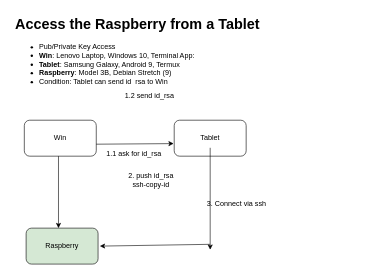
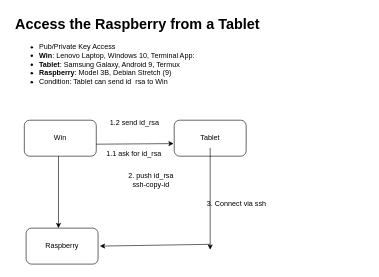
  <mxCell id="0" />
  <mxCell id="1" parent="0" />
  <mxCell id="2" value="Win" style="rounded=1;whiteSpace=wrap;html=1;" vertex="1" parent="1"><mxGeometry x="40" y="200" width="120" height="60" as="geometry" /></mxCell>
  <mxCell id="3" value="Tablet" style="rounded=1;whiteSpace=wrap;html=1;" vertex="1" parent="1"><mxGeometry x="290" y="200" width="120" height="60" as="geometry" /></mxCell>
- <mxCell id="4" value="Raspberry" style="rounded=1;whiteSpace=wrap;html=1;fillColor=#d5e8d4;" vertex="1" parent="1"><mxGeometry x="43" y="380" width="120" height="60" as="geometry" /></mxCell>
+ <mxCell id="4" value="Raspberry" style="rounded=1;whiteSpace=wrap;html=1;" vertex="1" parent="1"><mxGeometry x="43" y="380" width="120" height="60" as="geometry" /></mxCell>
  <mxCell id="5" value="" style="endArrow=classic;html=1;entryX=-0.008;entryY=0.65;entryDx=0;entryDy=0;entryPerimeter=0;" edge="1" parent="1" target="3"><mxGeometry width="50" height="50" relative="1" as="geometry"><mxPoint x="160" y="240" as="sourcePoint" /><mxPoint x="210" y="190" as="targetPoint" /></mxGeometry></mxCell>
  <mxCell id="6" value="1.1 ask for id_rsa" style="text;html=1;strokeColor=none;fillColor=none;align=center;verticalAlign=middle;whiteSpace=wrap;rounded=0;" vertex="1" parent="1"><mxGeometry x="163" y="246" width="120" height="20" as="geometry" /></mxCell>
  <mxCell id="7" value="" style="endArrow=classic;html=1;entryX=0.5;entryY=0;entryDx=0;entryDy=0;" edge="1" parent="1"><mxGeometry width="50" height="50" relative="1" as="geometry"><mxPoint x="97" y="260" as="sourcePoint" /><mxPoint x="97" y="380" as="targetPoint" /></mxGeometry></mxCell>
  <mxCell id="8" value="2. push id_rsa&lt;br&gt;ssh-copy-id" style="text;html=1;strokeColor=none;fillColor=none;align=center;verticalAlign=middle;whiteSpace=wrap;rounded=0;" vertex="1" parent="1"><mxGeometry x="202" y="275" width="99" height="50" as="geometry" /></mxCell>
  <mxCell id="9" value="&lt;h1&gt;&lt;span&gt;Access the Raspberry from a Tablet&amp;nbsp;&lt;/span&gt;&lt;/h1&gt;&lt;p&gt;&lt;/p&gt;&lt;ul&gt;&lt;li&gt;&lt;span style=&quot;font-size: 12px ; font-weight: normal&quot;&gt;Pub/Private Key Access&lt;/span&gt;&lt;/li&gt;&lt;li&gt;&lt;span style=&quot;font-size: 12px&quot;&gt;&lt;b&gt;Win&lt;/b&gt;&lt;/span&gt;&lt;span style=&quot;font-size: 12px ; font-weight: normal&quot;&gt;: Lenovo Laptop, Windows 10, Terminal App:&amp;nbsp;&lt;/span&gt;&lt;/li&gt;&lt;li&gt;&lt;span style=&quot;font-size: 12px&quot;&gt;&lt;b&gt;Tablet&lt;/b&gt;&lt;/span&gt;&lt;span style=&quot;font-size: 12px ; font-weight: normal&quot;&gt;: Samsung Galaxy, Android 9, Termux&lt;/span&gt;&lt;/li&gt;&lt;li&gt;&lt;b&gt;Raspberry&lt;/b&gt;: Model 3B, Debian Stretch (9)&lt;/li&gt;&lt;li&gt;Condition: Tablet can send id_rsa to Win&lt;/li&gt;&lt;/ul&gt;&lt;p&gt;&lt;/p&gt;&lt;div&gt;&lt;span style=&quot;font-size: 12px ; font-weight: normal&quot;&gt;&lt;br&gt;&lt;/span&gt;&lt;/div&gt;" style="text;html=1;strokeColor=none;fillColor=none;spacing=5;spacingTop=-20;whiteSpace=wrap;overflow=hidden;rounded=0;" vertex="1" parent="1"><mxGeometry x="20" y="20" width="590" height="120" as="geometry" /></mxCell>
  <mxCell id="10" value="" style="endArrow=classic;html=1;exitX=0.5;exitY=1;exitDx=0;exitDy=0;" edge="1" parent="1"><mxGeometry width="50" height="50" relative="1" as="geometry"><mxPoint x="350" y="246" as="sourcePoint" /><mxPoint x="350" y="416" as="targetPoint" /></mxGeometry></mxCell>
  <mxCell id="11" value="" style="endArrow=classic;html=1;entryX=1.025;entryY=0.883;entryDx=0;entryDy=0;entryPerimeter=0;" edge="1" parent="1"><mxGeometry width="50" height="50" relative="1" as="geometry"><mxPoint x="350" y="407" as="sourcePoint" /><mxPoint x="166" y="409.98" as="targetPoint" /></mxGeometry></mxCell>
  <mxCell id="12" value="3. Connect via ssh&amp;nbsp;" style="text;html=1;strokeColor=none;fillColor=none;align=center;verticalAlign=middle;whiteSpace=wrap;rounded=0;" vertex="1" parent="1"><mxGeometry x="337" y="330" width="118" height="20" as="geometry" /></mxCell>
- <mxCell id="13" value="1.2 send id_rsa" style="text;html=1;strokeColor=none;fillColor=none;align=center;verticalAlign=middle;whiteSpace=wrap;rounded=0;" vertex="1" parent="1"><mxGeometry x="189" y="150" width="120" height="20" as="geometry" /></mxCell>
+ <mxCell id="13" value="1.2 send id_rsa" style="text;html=1;strokeColor=none;fillColor=none;align=center;verticalAlign=middle;whiteSpace=wrap;rounded=0;" vertex="1" parent="1"><mxGeometry x="164" y="195" width="120" height="20" as="geometry" /></mxCell>
